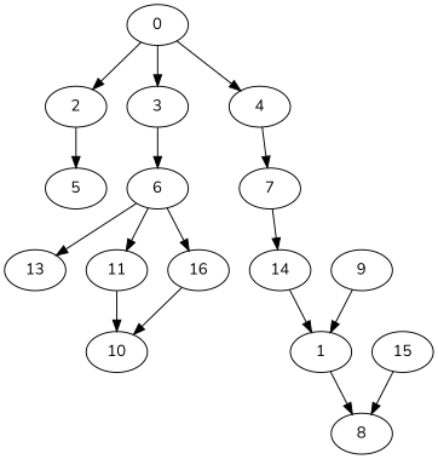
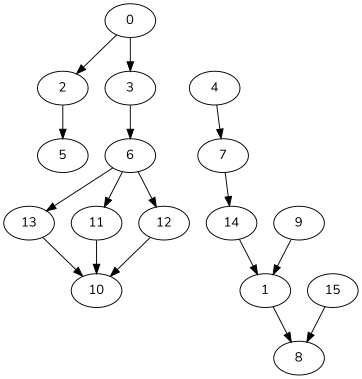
  digraph {
    fontname=Nunito
    node [Weight=7 fontname=Nunito]
    edge [Weight=83 fontname=Nunito]
    0 [Weight=9]
    2
    3 [Weight=3]
    4 [Weight=5]
    5
    6 [Weight=5]
    7
    13 [Weight=9]
    11 [Weight=8]
-   12 [label=16]
+   12
    14
    10
    9 [Weight=4]
    1 [Weight=8]
    8 [Weight=8]
    15 [Weight=6]
    0 -> 2
    0 -> 3 [Weight=46]
-   0 -> 4 [Weight=18]
    2 -> 5 [Weight=92]
    3 -> 6 [Weight=37]
    4 -> 7 [Weight=74]
    6 -> 13 [Weight=55]
    6 -> 11 [Weight=46]
    6 -> 12 [Weight=55]
    7 -> 14 [Weight=65]
+   13 -> 10
    11 -> 10 [Weight=65]
    12 -> 10 [Weight=28]
    14 -> 1 [Weight=28]
    9 -> 1 [Weight=18]
    1 -> 8
    15 -> 8
  }
